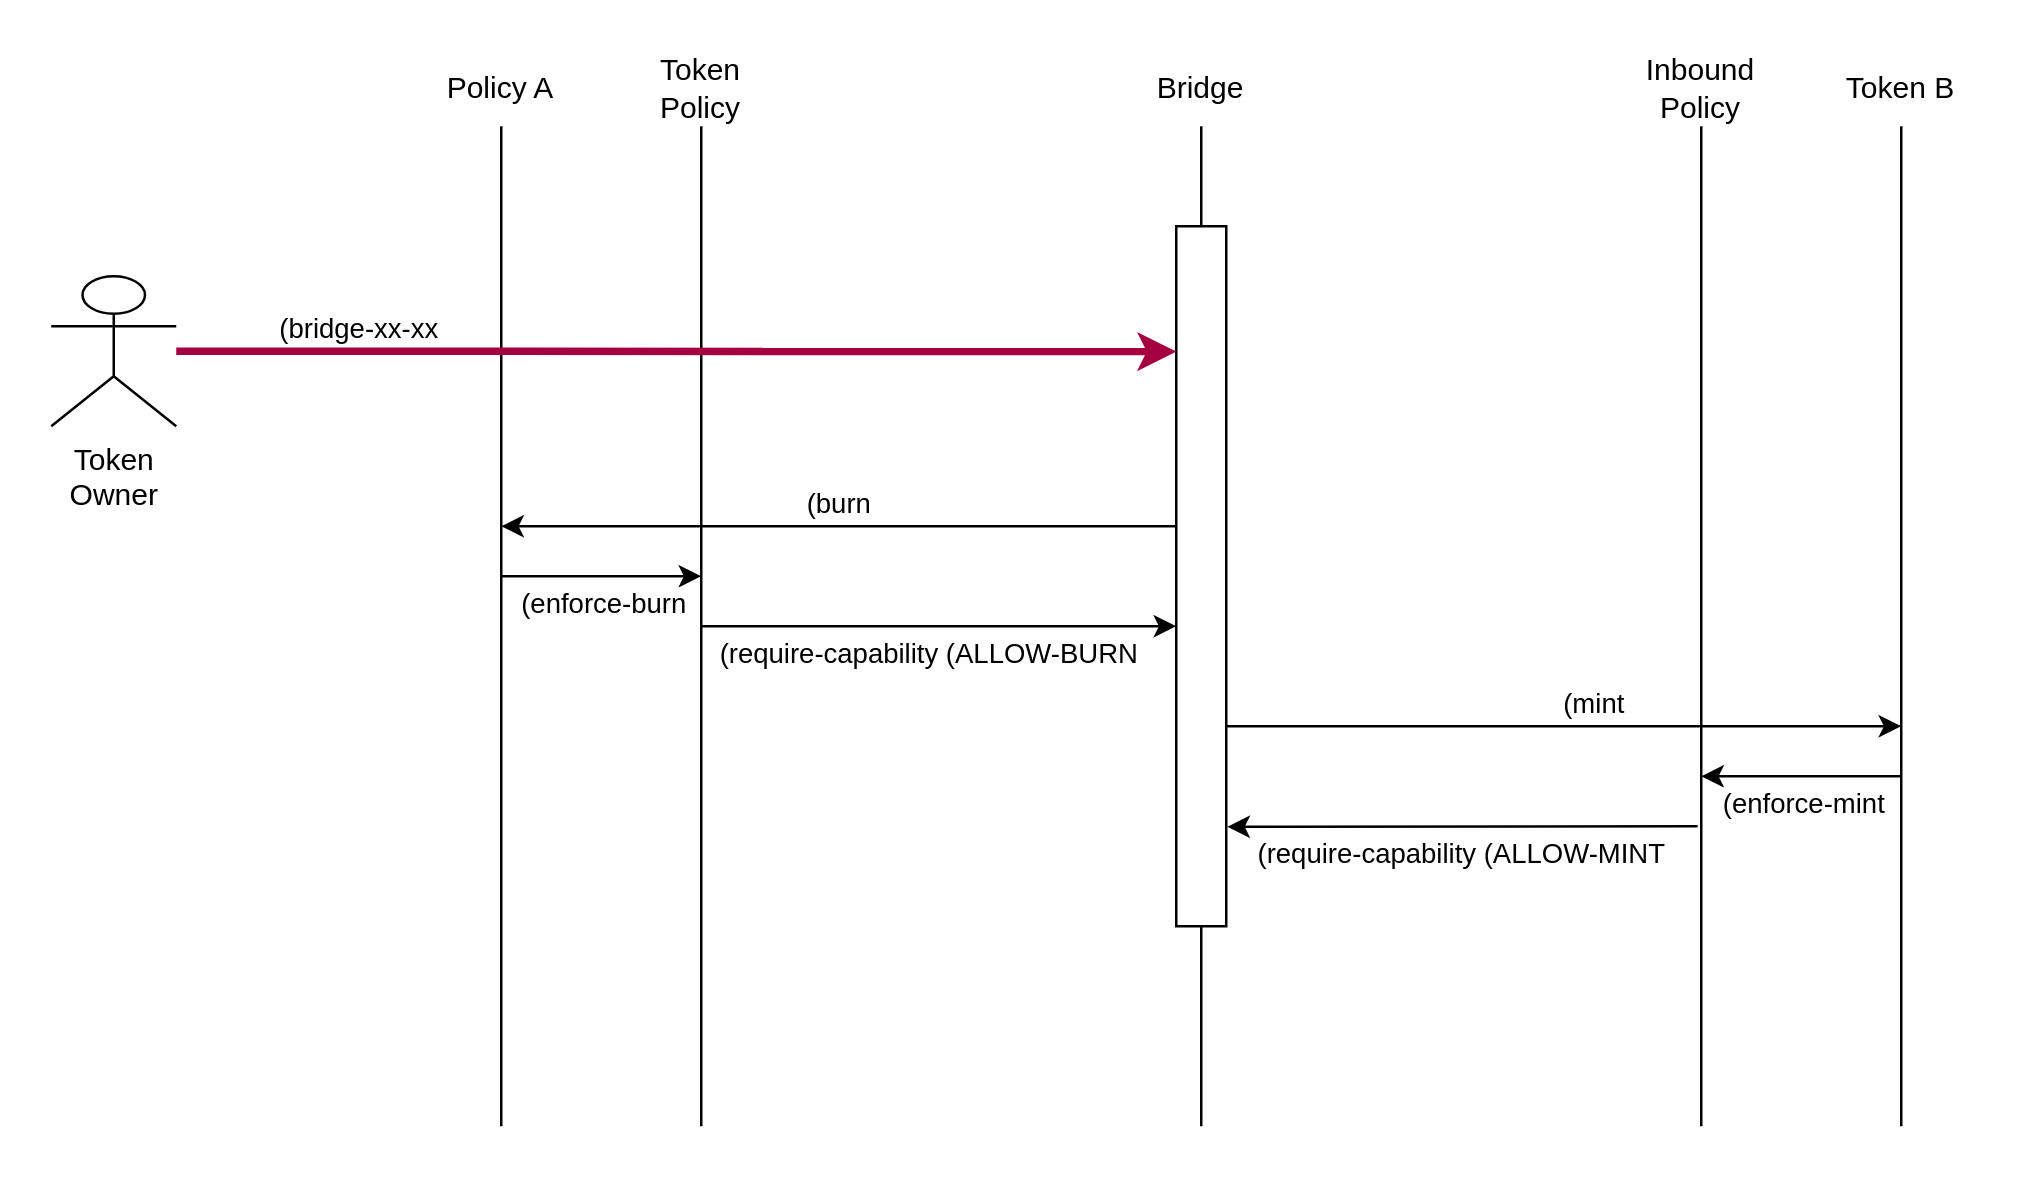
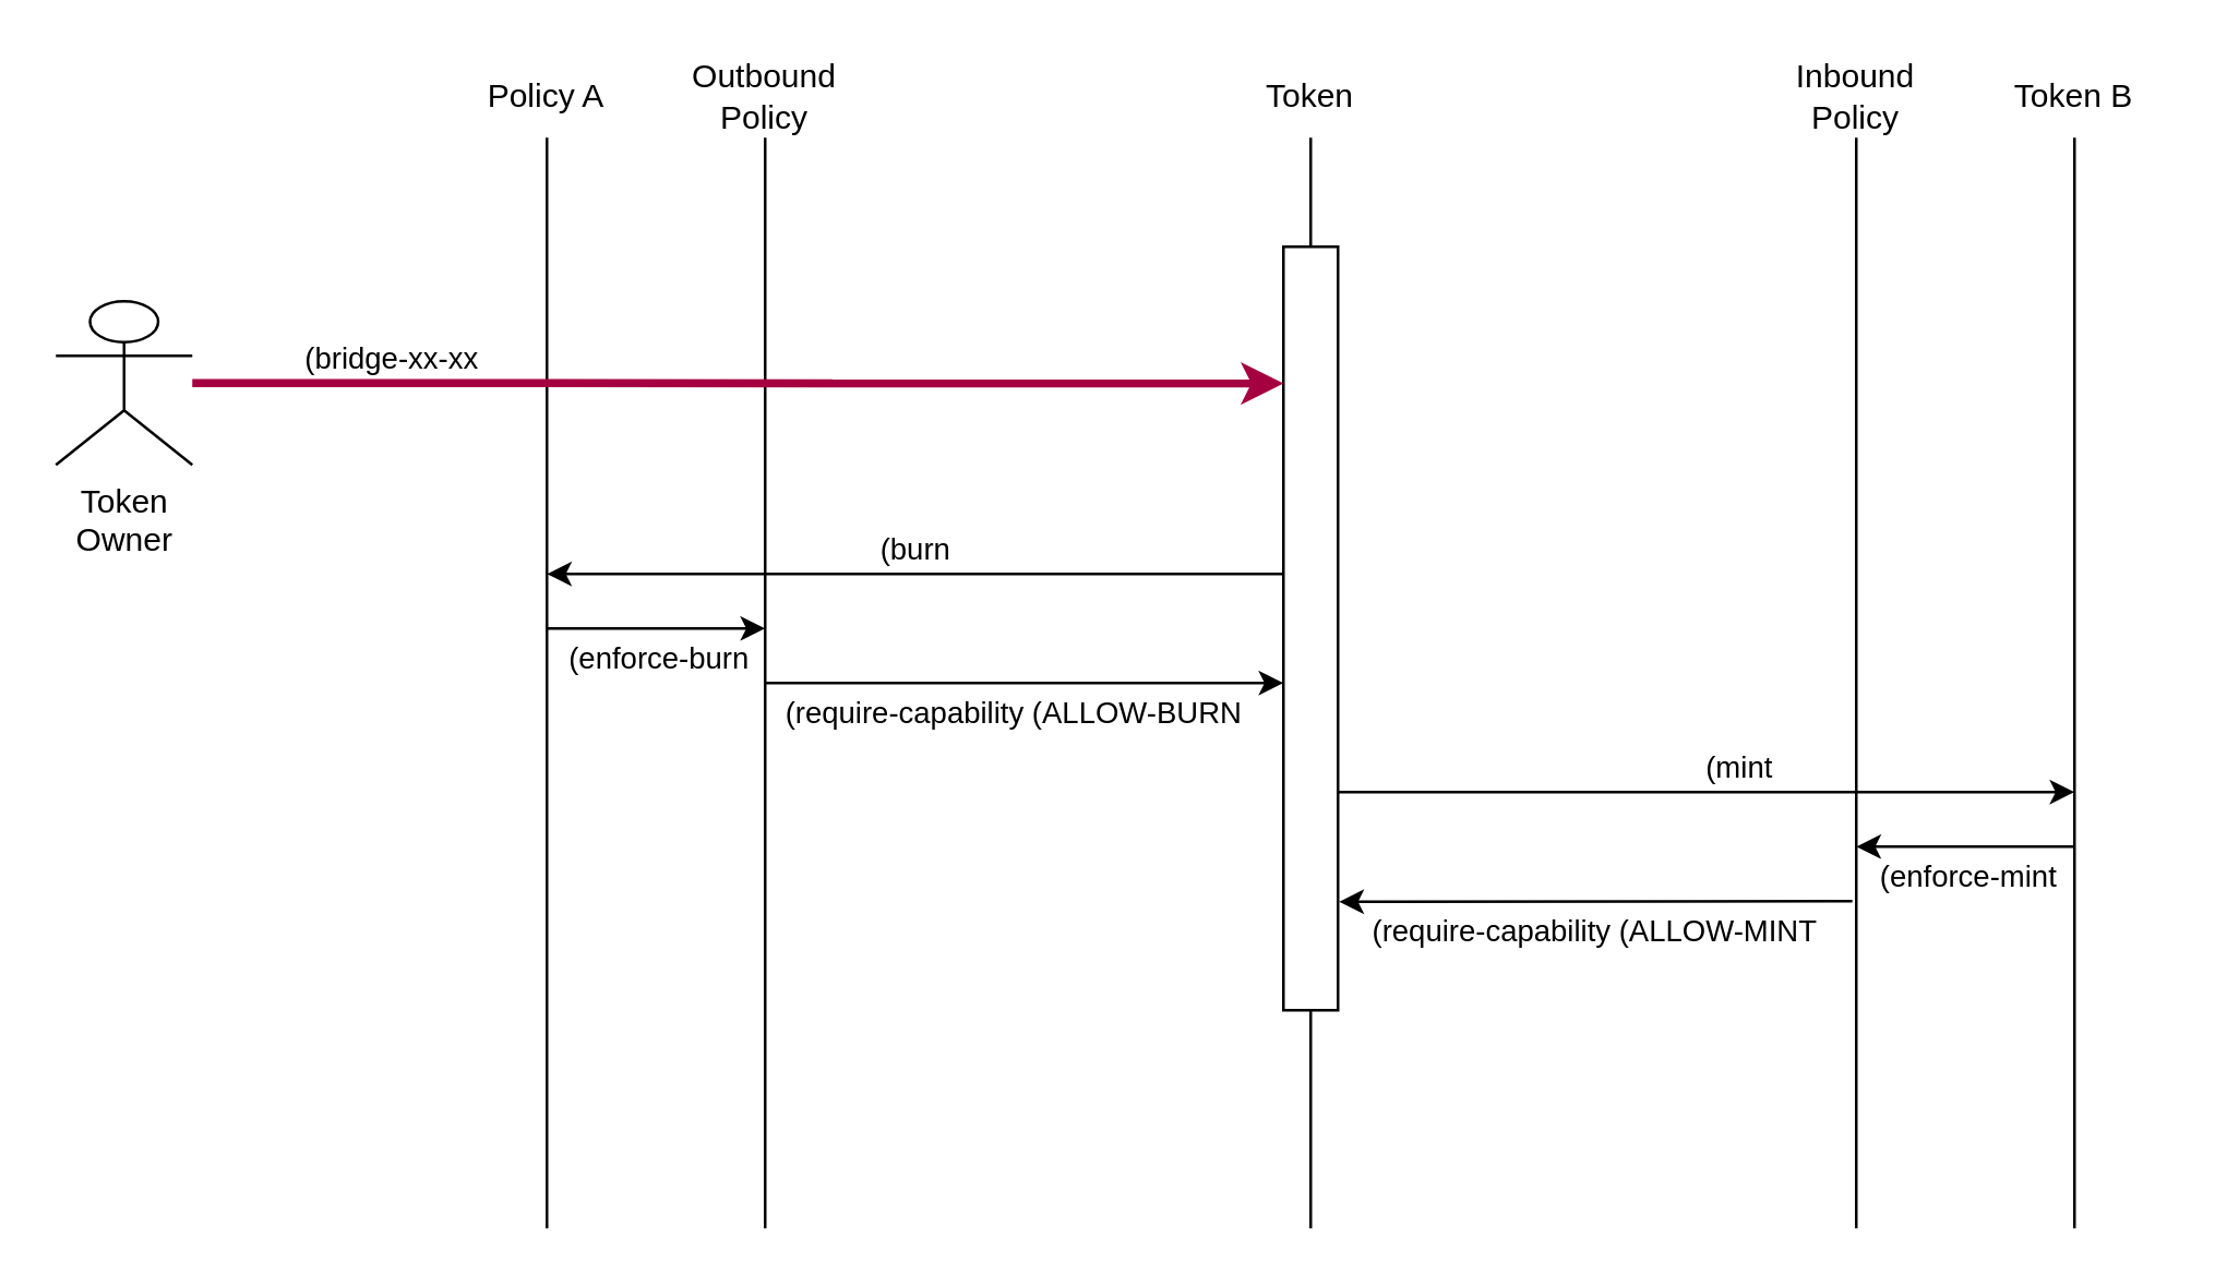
  <mxCell id="0" />
  <mxCell id="1" parent="0" />
  <mxCell id="2" value="" style="endArrow=none;html=1;rounded=0;" parent="1" edge="1"><mxGeometry width="50" height="50" relative="1" as="geometry"><mxPoint x="480" y="450" as="sourcePoint" /><mxPoint x="480" y="50" as="targetPoint" /></mxGeometry></mxCell>
  <mxCell id="3" value="" style="rounded=0;whiteSpace=wrap;html=1;" parent="1" vertex="1"><mxGeometry x="470" y="90" width="20" height="280" as="geometry" /></mxCell>
  <mxCell id="4" value="" style="endArrow=none;html=1;rounded=0;" parent="1" edge="1"><mxGeometry width="50" height="50" relative="1" as="geometry"><mxPoint x="200" y="450" as="sourcePoint" /><mxPoint x="200" y="50" as="targetPoint" /></mxGeometry></mxCell>
  <mxCell id="5" value="" style="endArrow=none;html=1;rounded=0;" parent="1" edge="1"><mxGeometry width="50" height="50" relative="1" as="geometry"><mxPoint x="280" y="450" as="sourcePoint" /><mxPoint x="280" y="50" as="targetPoint" /></mxGeometry></mxCell>
  <mxCell id="6" value="" style="endArrow=none;html=1;rounded=0;" parent="1" edge="1"><mxGeometry width="50" height="50" relative="1" as="geometry"><mxPoint x="680" y="450" as="sourcePoint" /><mxPoint x="680" y="50" as="targetPoint" /></mxGeometry></mxCell>
  <mxCell id="7" value="" style="endArrow=none;html=1;rounded=0;" parent="1" edge="1"><mxGeometry width="50" height="50" relative="1" as="geometry"><mxPoint x="760" y="450" as="sourcePoint" /><mxPoint x="760" y="50" as="targetPoint" /></mxGeometry></mxCell>
  <mxCell id="8" value="Policy A" style="text;html=1;strokeColor=none;fillColor=none;align=center;verticalAlign=middle;whiteSpace=wrap;rounded=0;" parent="1" vertex="1"><mxGeometry x="170" y="20" width="60" height="30" as="geometry" /></mxCell>
  <mxCell id="9" value="Token B" style="text;html=1;strokeColor=none;fillColor=none;align=center;verticalAlign=middle;whiteSpace=wrap;rounded=0;" parent="1" vertex="1"><mxGeometry x="730" y="20" width="60" height="30" as="geometry" /></mxCell>
- <mxCell id="10" value="Token&lt;br&gt;Policy" style="text;html=1;strokeColor=none;fillColor=none;align=center;verticalAlign=middle;whiteSpace=wrap;rounded=0;" parent="1" vertex="1"><mxGeometry x="250" y="20" width="60" height="30" as="geometry" /></mxCell>
+ <mxCell id="10" value="Outbound&lt;br&gt;Policy" style="text;html=1;strokeColor=none;fillColor=none;align=center;verticalAlign=middle;whiteSpace=wrap;rounded=0;" parent="1" vertex="1"><mxGeometry x="250" y="20" width="60" height="30" as="geometry" /></mxCell>
  <mxCell id="11" value="Inbound&lt;br&gt;Policy" style="text;html=1;strokeColor=none;fillColor=none;align=center;verticalAlign=middle;whiteSpace=wrap;rounded=0;" parent="1" vertex="1"><mxGeometry x="650" y="20" width="60" height="30" as="geometry" /></mxCell>
- <mxCell id="12" value="Bridge" style="text;html=1;strokeColor=none;fillColor=none;align=center;verticalAlign=middle;whiteSpace=wrap;rounded=0;" parent="1" vertex="1"><mxGeometry x="450" y="20" width="60" height="30" as="geometry" /></mxCell>
+ <mxCell id="12" value="Token" style="text;html=1;strokeColor=none;fillColor=none;align=center;verticalAlign=middle;whiteSpace=wrap;rounded=0;" parent="1" vertex="1"><mxGeometry x="450" y="20" width="60" height="30" as="geometry" /></mxCell>
  <mxCell id="13" value="" style="endArrow=classic;html=1;rounded=0;" parent="1" edge="1"><mxGeometry width="50" height="50" relative="1" as="geometry"><mxPoint x="470" y="210" as="sourcePoint" /><mxPoint x="200" y="210" as="targetPoint" /></mxGeometry></mxCell>
  <mxCell id="14" value="(burn " style="edgeLabel;html=1;align=center;verticalAlign=middle;resizable=0;points=[];" parent="13" connectable="0" vertex="1"><mxGeometry x="0.04" y="2" relative="1" as="geometry"><mxPoint x="4" y="-12" as="offset" /></mxGeometry></mxCell>
  <mxCell id="15" value="" style="endArrow=classic;html=1;rounded=0;" parent="1" edge="1"><mxGeometry width="50" height="50" relative="1" as="geometry"><mxPoint x="200" y="230" as="sourcePoint" /><mxPoint x="280" y="230" as="targetPoint" /></mxGeometry></mxCell>
  <mxCell id="16" value="(enforce-burn" style="edgeLabel;html=1;align=center;verticalAlign=middle;resizable=0;points=[];" parent="15" connectable="0" vertex="1"><mxGeometry x="-0.224" y="-1" relative="1" as="geometry"><mxPoint x="9" y="9" as="offset" /></mxGeometry></mxCell>
  <mxCell id="17" value="" style="endArrow=classic;html=1;rounded=0;" parent="1" edge="1"><mxGeometry width="50" height="50" relative="1" as="geometry"><mxPoint x="280" y="250" as="sourcePoint" /><mxPoint x="470" y="250" as="targetPoint" /></mxGeometry></mxCell>
  <mxCell id="18" value="(require-capability (ALLOW-BURN" style="edgeLabel;html=1;align=center;verticalAlign=middle;resizable=0;points=[];" parent="17" connectable="0" vertex="1"><mxGeometry x="0.356" relative="1" as="geometry"><mxPoint x="-39" y="10" as="offset" /></mxGeometry></mxCell>
  <mxCell id="19" value="" style="endArrow=classic;html=1;rounded=0;" parent="1" edge="1"><mxGeometry width="50" height="50" relative="1" as="geometry"><mxPoint x="490" y="290" as="sourcePoint" /><mxPoint x="760" y="290" as="targetPoint" /></mxGeometry></mxCell>
  <mxCell id="20" value="(mint" style="edgeLabel;html=1;align=center;verticalAlign=middle;resizable=0;points=[];" parent="19" connectable="0" vertex="1"><mxGeometry x="0.158" y="-1" relative="1" as="geometry"><mxPoint x="-10" y="-11" as="offset" /></mxGeometry></mxCell>
  <mxCell id="21" value="" style="endArrow=classic;html=1;rounded=0;" parent="1" edge="1"><mxGeometry width="50" height="50" relative="1" as="geometry"><mxPoint x="760" y="310" as="sourcePoint" /><mxPoint x="680" y="310" as="targetPoint" /></mxGeometry></mxCell>
  <mxCell id="22" value="(enforce-mint" style="edgeLabel;html=1;align=center;verticalAlign=middle;resizable=0;points=[];" parent="21" connectable="0" vertex="1"><mxGeometry x="0.167" y="1" relative="1" as="geometry"><mxPoint x="7" y="9" as="offset" /></mxGeometry></mxCell>
  <mxCell id="23" value="" style="endArrow=classic;html=1;rounded=0;entryX=1.021;entryY=0.858;entryDx=0;entryDy=0;entryPerimeter=0;" parent="1" target="3" edge="1"><mxGeometry width="50" height="50" relative="1" as="geometry"><mxPoint x="678.56" y="330" as="sourcePoint" /><mxPoint x="490" y="328.28" as="targetPoint" /></mxGeometry></mxCell>
  <mxCell id="24" value="(require-capability (ALLOW-MINT" style="edgeLabel;html=1;align=center;verticalAlign=middle;resizable=0;points=[];" parent="23" connectable="0" vertex="1"><mxGeometry x="-0.132" relative="1" as="geometry"><mxPoint x="-13" y="10" as="offset" /></mxGeometry></mxCell>
  <mxCell id="25" value="Token&lt;br&gt;Owner" style="shape=umlActor;verticalLabelPosition=bottom;verticalAlign=top;html=1;outlineConnect=0;" parent="1" vertex="1"><mxGeometry x="20" y="110" width="50" height="60" as="geometry" /></mxCell>
  <mxCell id="26" value="" style="endArrow=classic;html=1;rounded=0;entryX=0;entryY=0.179;entryDx=0;entryDy=0;entryPerimeter=0;fillColor=#d80073;strokeColor=#A50040;strokeWidth=3;" parent="1" source="25" target="3" edge="1"><mxGeometry width="50" height="50" relative="1" as="geometry"><mxPoint x="300" y="140" as="sourcePoint" /><mxPoint x="350" y="90" as="targetPoint" /></mxGeometry></mxCell>
  <mxCell id="27" value="(bridge-xx-xx" style="edgeLabel;html=1;align=center;verticalAlign=middle;resizable=0;points=[];" parent="26" connectable="0" vertex="1"><mxGeometry x="-0.634" relative="1" as="geometry"><mxPoint y="-10" as="offset" /></mxGeometry></mxCell>
